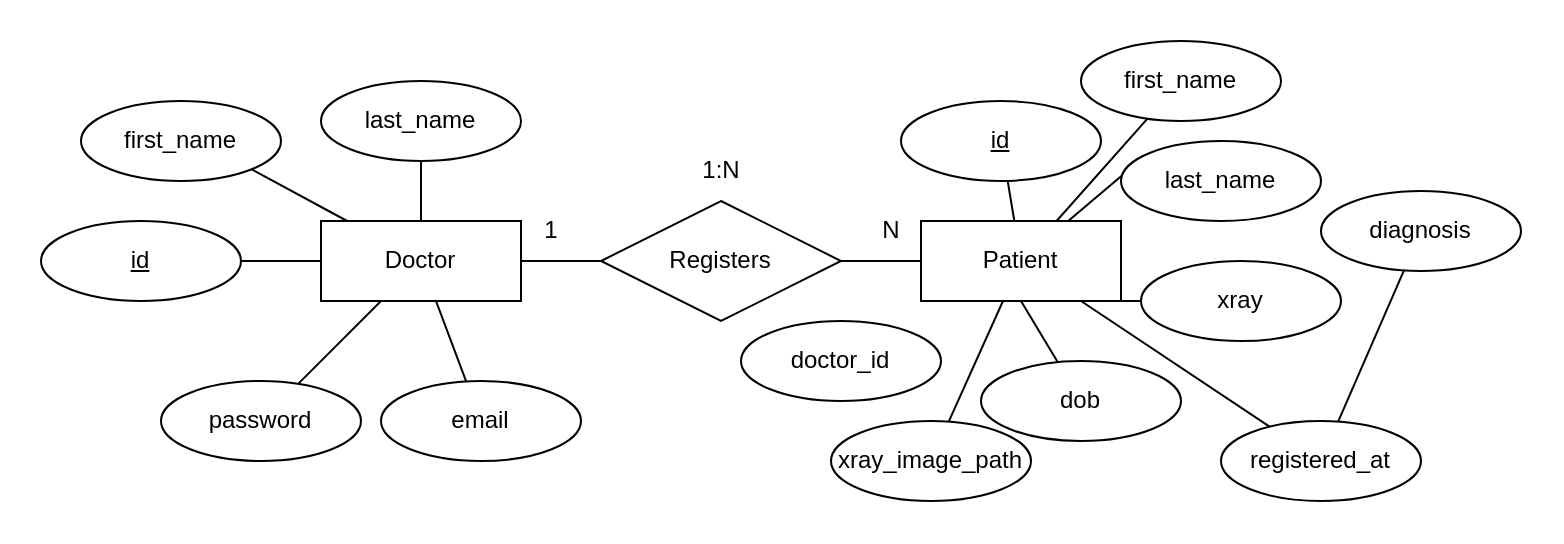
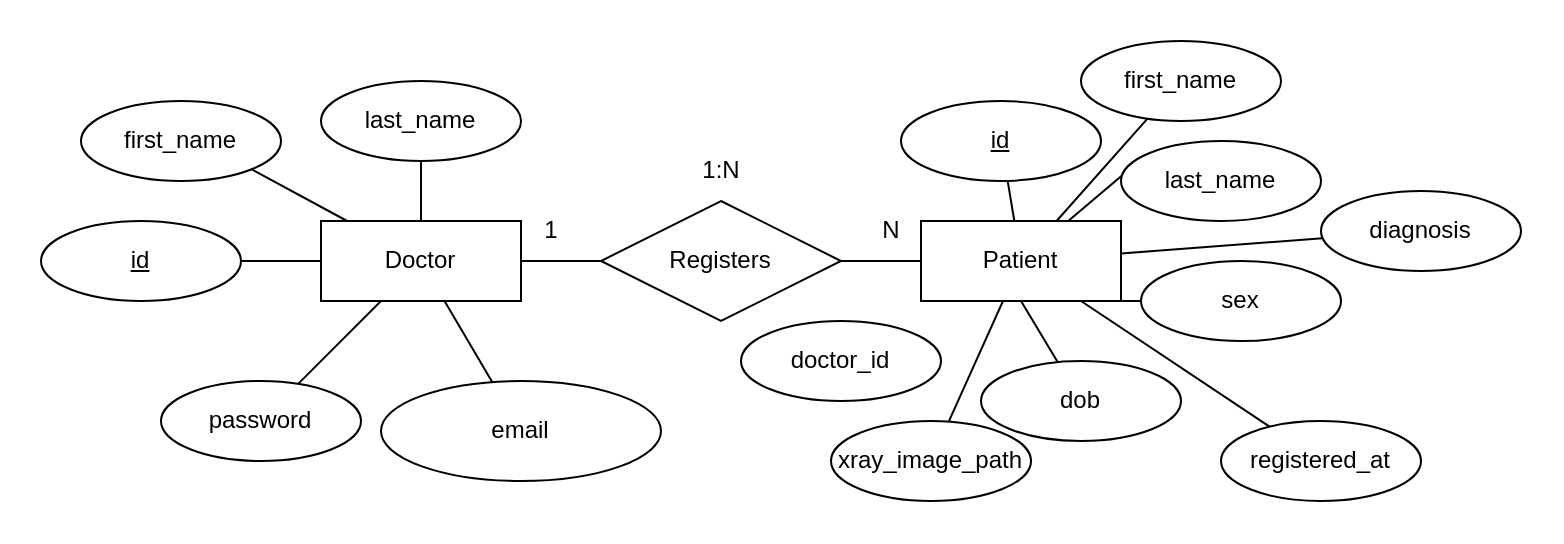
  <mxCell id="0" />
  <mxCell id="1" parent="0" />
  <mxCell id="2" value="" style="edgeStyle=none;html=1;endArrow=none;endFill=0;" edge="1" parent="1" source="8" target="10"><mxGeometry relative="1" as="geometry" /></mxCell>
  <mxCell id="3" style="edgeStyle=none;html=1;entryX=1;entryY=1;entryDx=0;entryDy=0;endArrow=none;endFill=0;" edge="1" parent="1" source="8" target="9"><mxGeometry relative="1" as="geometry" /></mxCell>
  <mxCell id="4" value="" style="edgeStyle=none;html=1;endArrow=none;endFill=0;" edge="1" parent="1" source="8" target="11"><mxGeometry relative="1" as="geometry" /></mxCell>
  <mxCell id="5" style="edgeStyle=none;html=1;endArrow=none;endFill=0;" edge="1" parent="1" source="8" target="12"><mxGeometry relative="1" as="geometry" /></mxCell>
  <mxCell id="6" value="" style="edgeStyle=none;html=1;endArrow=none;endFill=0;" edge="1" parent="1" source="8" target="14"><mxGeometry relative="1" as="geometry" /></mxCell>
  <mxCell id="7" style="edgeStyle=none;html=1;endArrow=none;endFill=0;" edge="1" parent="1" source="8" target="15"><mxGeometry relative="1" as="geometry" /></mxCell>
  <mxCell id="8" value="Doctor" style="whiteSpace=wrap;html=1;align=center;" vertex="1" parent="1"><mxGeometry x="160" y="110" width="100" height="40" as="geometry" /></mxCell>
  <mxCell id="9" value="first_name" style="ellipse;whiteSpace=wrap;html=1;align=center;" vertex="1" parent="1"><mxGeometry x="40" y="50" width="100" height="40" as="geometry" /></mxCell>
  <mxCell id="10" value="last_name" style="ellipse;whiteSpace=wrap;html=1;align=center;" vertex="1" parent="1"><mxGeometry x="160" y="40" width="100" height="40" as="geometry" /></mxCell>
  <mxCell id="11" value="id" style="ellipse;whiteSpace=wrap;html=1;align=center;fontStyle=4;" vertex="1" parent="1"><mxGeometry x="20" y="110" width="100" height="40" as="geometry" /></mxCell>
  <mxCell id="12" value="password" style="ellipse;whiteSpace=wrap;html=1;align=center;" vertex="1" parent="1"><mxGeometry x="80" y="190" width="100" height="40" as="geometry" /></mxCell>
  <mxCell id="13" value="" style="edgeStyle=none;html=1;endArrow=none;endFill=0;" edge="1" parent="1" source="14" target="19"><mxGeometry relative="1" as="geometry" /></mxCell>
  <mxCell id="14" value="Registers" style="shape=rhombus;perimeter=rhombusPerimeter;whiteSpace=wrap;html=1;align=center;" vertex="1" parent="1"><mxGeometry x="300" y="100" width="120" height="60" as="geometry" /></mxCell>
- <mxCell id="15" value="email" style="ellipse;whiteSpace=wrap;html=1;align=center;" vertex="1" parent="1"><mxGeometry x="190" y="190" width="100" height="40" as="geometry" /></mxCell>
+ <mxCell id="15" value="email" style="ellipse;whiteSpace=wrap;html=1;align=center;" vertex="1" parent="1"><mxGeometry x="190" y="190" width="140" height="50" as="geometry" /></mxCell>
  <mxCell id="16" value="" style="edgeStyle=none;html=1;endArrow=none;endFill=0;" edge="1" parent="1" source="19" target="20"><mxGeometry relative="1" as="geometry" /></mxCell>
  <mxCell id="17" style="edgeStyle=none;html=1;endArrow=none;endFill=0;" edge="1" parent="1" source="19" target="23"><mxGeometry relative="1" as="geometry" /></mxCell>
  <mxCell id="18" style="edgeStyle=none;html=1;entryX=0.076;entryY=0.28;entryDx=0;entryDy=0;entryPerimeter=0;endArrow=none;endFill=0;" edge="1" parent="1" source="19" target="27"><mxGeometry relative="1" as="geometry" /></mxCell>
  <mxCell id="19" value="Patient" style="whiteSpace=wrap;html=1;align=center;" vertex="1" parent="1"><mxGeometry x="460" y="110" width="100" height="40" as="geometry" /></mxCell>
  <mxCell id="20" value="id" style="ellipse;whiteSpace=wrap;html=1;align=center;fontStyle=4;" vertex="1" parent="1"><mxGeometry x="450" y="50" width="100" height="40" as="geometry" /></mxCell>
- <mxCell id="21" style="edgeStyle=none;html=1;endArrow=none;endFill=0;" edge="1" parent="1" source="22" target="29"><mxGeometry relative="1" as="geometry" /></mxCell>
+ <mxCell id="21" style="edgeStyle=none;html=1;endArrow=none;endFill=0;" edge="1" parent="1" source="22" target="19"><mxGeometry relative="1" as="geometry" /></mxCell>
  <mxCell id="22" value="diagnosis" style="ellipse;whiteSpace=wrap;html=1;align=center;" vertex="1" parent="1"><mxGeometry x="660" y="95" width="100" height="40" as="geometry" /></mxCell>
  <mxCell id="23" value="first_name" style="ellipse;whiteSpace=wrap;html=1;align=center;" vertex="1" parent="1"><mxGeometry x="540" y="20" width="100" height="40" as="geometry" /></mxCell>
  <mxCell id="24" value="1:N" style="text;html=1;align=center;verticalAlign=middle;resizable=0;points=[];autosize=1;strokeColor=none;fillColor=none;" vertex="1" parent="1"><mxGeometry x="340" y="70" width="40" height="30" as="geometry" /></mxCell>
  <mxCell id="25" value="1" style="text;html=1;align=center;verticalAlign=middle;resizable=0;points=[];autosize=1;strokeColor=none;fillColor=none;" vertex="1" parent="1"><mxGeometry x="260" y="100" width="30" height="30" as="geometry" /></mxCell>
  <mxCell id="26" value="N" style="text;html=1;align=center;verticalAlign=middle;resizable=0;points=[];autosize=1;strokeColor=none;fillColor=none;" vertex="1" parent="1"><mxGeometry x="430" y="100" width="30" height="30" as="geometry" /></mxCell>
  <mxCell id="27" value="last_name" style="ellipse;whiteSpace=wrap;html=1;align=center;" vertex="1" parent="1"><mxGeometry x="560" y="70" width="100" height="40" as="geometry" /></mxCell>
  <mxCell id="28" style="edgeStyle=none;html=1;endArrow=none;endFill=0;" edge="1" parent="1" source="29" target="19"><mxGeometry relative="1" as="geometry" /></mxCell>
  <mxCell id="29" value="registered_at" style="ellipse;whiteSpace=wrap;html=1;align=center;" vertex="1" parent="1"><mxGeometry x="610" y="210" width="100" height="40" as="geometry" /></mxCell>
  <mxCell id="30" style="edgeStyle=none;html=1;entryX=0.75;entryY=1;entryDx=0;entryDy=0;endArrow=none;endFill=0;" edge="1" parent="1" source="31" target="19"><mxGeometry relative="1" as="geometry" /></mxCell>
- <mxCell id="31" value="xray" style="ellipse;whiteSpace=wrap;html=1;align=center;" vertex="1" parent="1"><mxGeometry x="570" y="130" width="100" height="40" as="geometry" /></mxCell>
+ <mxCell id="31" value="sex" style="ellipse;whiteSpace=wrap;html=1;align=center;" vertex="1" parent="1"><mxGeometry x="570" y="130" width="100" height="40" as="geometry" /></mxCell>
  <mxCell id="32" style="edgeStyle=none;html=1;entryX=0.5;entryY=1;entryDx=0;entryDy=0;endArrow=none;endFill=0;" edge="1" parent="1" source="33" target="19"><mxGeometry relative="1" as="geometry" /></mxCell>
  <mxCell id="33" value="dob" style="ellipse;whiteSpace=wrap;html=1;align=center;" vertex="1" parent="1"><mxGeometry x="490" y="180" width="100" height="40" as="geometry" /></mxCell>
  <mxCell id="34" style="edgeStyle=none;html=1;endArrow=none;endFill=0;" edge="1" parent="1" source="35" target="19"><mxGeometry relative="1" as="geometry" /></mxCell>
  <mxCell id="35" value="xray_image_path" style="ellipse;whiteSpace=wrap;html=1;align=center;" vertex="1" parent="1"><mxGeometry x="415" y="210" width="100" height="40" as="geometry" /></mxCell>
  <mxCell id="36" value="doctor_id" style="ellipse;whiteSpace=wrap;html=1;align=center;" vertex="1" parent="1"><mxGeometry x="370" y="160" width="100" height="40" as="geometry" /></mxCell>
